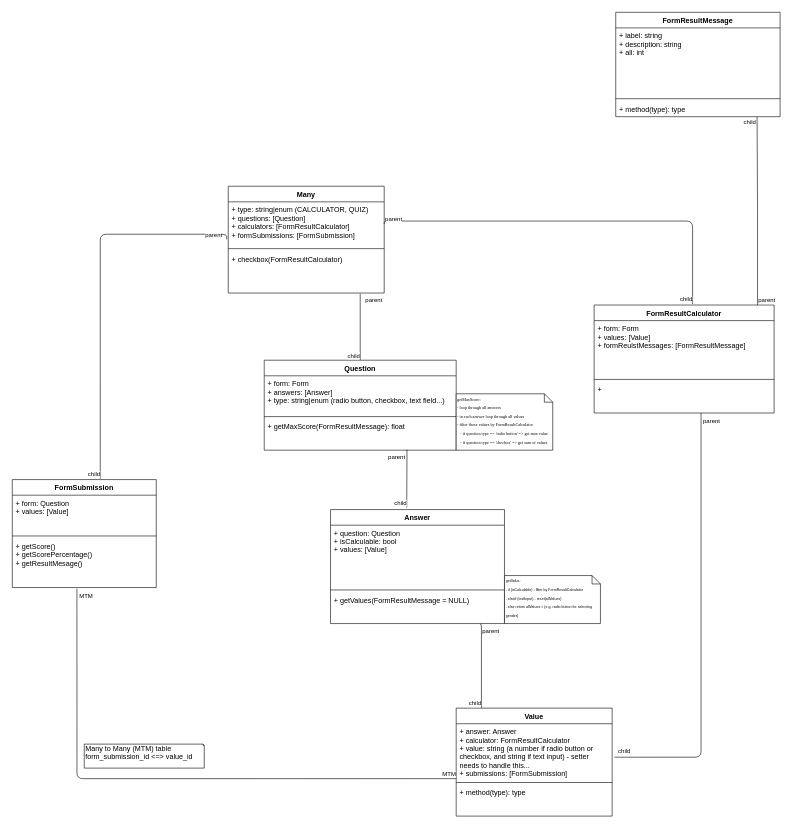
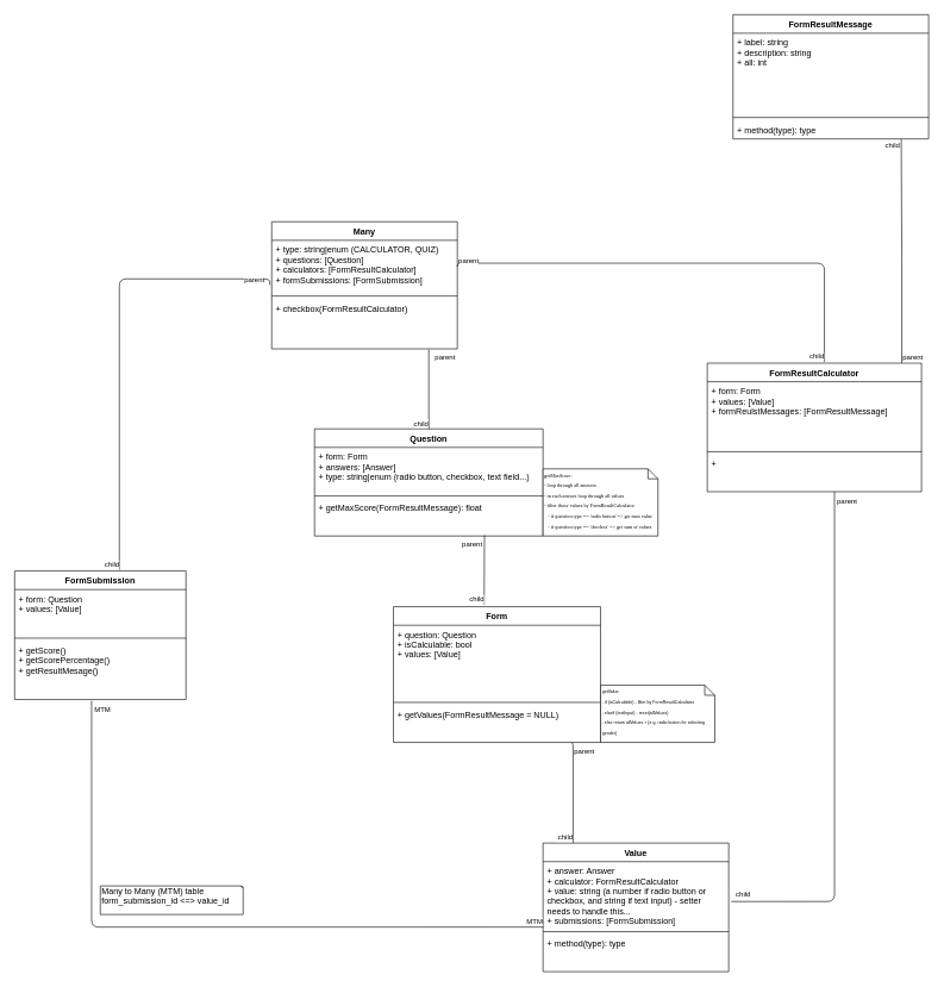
  <mxCell id="0" />
  <mxCell id="1" parent="0" />
  <mxCell id="2" value="Many" style="swimlane;fontStyle=1;align=center;verticalAlign=top;childLayout=stackLayout;horizontal=1;startSize=26;horizontalStack=0;resizeParent=1;resizeParentMax=0;resizeLast=0;collapsible=1;marginBottom=0;" parent="1" vertex="1"><mxGeometry x="380" y="310" width="260" height="178" as="geometry" /></mxCell>
  <mxCell id="3" value="+ type: string|enum (CALCULATOR, QUIZ)&#10;+ questions: [Question]&#10;+ calculators: [FormResultCalculator]&#10;+ formSubmissions: [FormSubmission]" style="text;strokeColor=none;fillColor=none;align=left;verticalAlign=top;spacingLeft=4;spacingRight=4;overflow=hidden;rotatable=0;points=[[0,0.5],[1,0.5]];portConstraint=eastwest;" parent="2" vertex="1"><mxGeometry y="26" width="260" height="74" as="geometry" /></mxCell>
  <mxCell id="4" value="" style="line;strokeWidth=1;fillColor=none;align=left;verticalAlign=middle;spacingTop=-1;spacingLeft=3;spacingRight=3;rotatable=0;labelPosition=right;points=[];portConstraint=eastwest;" parent="2" vertex="1"><mxGeometry y="100" width="260" height="8" as="geometry" /></mxCell>
  <mxCell id="5" value="+ checkbox(FormResultCalculator)&#10;" style="text;strokeColor=none;fillColor=none;align=left;verticalAlign=top;spacingLeft=4;spacingRight=4;overflow=hidden;rotatable=0;points=[[0,0.5],[1,0.5]];portConstraint=eastwest;" parent="2" vertex="1"><mxGeometry y="108" width="260" height="70" as="geometry" /></mxCell>
  <mxCell id="6" value="Question" style="swimlane;fontStyle=1;align=center;verticalAlign=top;childLayout=stackLayout;horizontal=1;startSize=26;horizontalStack=0;resizeParent=1;resizeParentMax=0;resizeLast=0;collapsible=1;marginBottom=0;" parent="1" vertex="1"><mxGeometry x="440" y="600" width="320" height="150" as="geometry" /></mxCell>
  <mxCell id="7" value="+ form: Form&#10;+ answers: [Answer]&#10;+ type: string|enum (radio button, checkbox, text field...)" style="text;strokeColor=none;fillColor=none;align=left;verticalAlign=top;spacingLeft=4;spacingRight=4;overflow=hidden;rotatable=0;points=[[0,0.5],[1,0.5]];portConstraint=eastwest;" parent="6" vertex="1"><mxGeometry y="26" width="320" height="64" as="geometry" /></mxCell>
  <mxCell id="8" value="" style="line;strokeWidth=1;fillColor=none;align=left;verticalAlign=middle;spacingTop=-1;spacingLeft=3;spacingRight=3;rotatable=0;labelPosition=right;points=[];portConstraint=eastwest;" parent="6" vertex="1"><mxGeometry y="90" width="320" height="8" as="geometry" /></mxCell>
  <mxCell id="9" value="+ getMaxScore(FormResultMessage): float" style="text;strokeColor=none;fillColor=none;align=left;verticalAlign=top;spacingLeft=4;spacingRight=4;overflow=hidden;rotatable=0;points=[[0,0.5],[1,0.5]];portConstraint=eastwest;" parent="6" vertex="1"><mxGeometry y="98" width="320" height="52" as="geometry" /></mxCell>
- <mxCell id="10" value="Answer" style="swimlane;fontStyle=1;align=center;verticalAlign=top;childLayout=stackLayout;horizontal=1;startSize=26;horizontalStack=0;resizeParent=1;resizeParentMax=0;resizeLast=0;collapsible=1;marginBottom=0;" parent="1" vertex="1"><mxGeometry x="550.5" y="849" width="290" height="190" as="geometry" /></mxCell>
+ <mxCell id="10" value="Form" style="swimlane;fontStyle=1;align=center;verticalAlign=top;childLayout=stackLayout;horizontal=1;startSize=26;horizontalStack=0;resizeParent=1;resizeParentMax=0;resizeLast=0;collapsible=1;marginBottom=0;" parent="1" vertex="1"><mxGeometry x="550.5" y="849" width="290" height="190" as="geometry" /></mxCell>
  <mxCell id="11" value="+ question: Question&#10;+ isCalculable: bool&#10;+ values: [Value]" style="text;strokeColor=none;fillColor=none;align=left;verticalAlign=top;spacingLeft=4;spacingRight=4;overflow=hidden;rotatable=0;points=[[0,0.5],[1,0.5]];portConstraint=eastwest;" parent="10" vertex="1"><mxGeometry y="26" width="290" height="104" as="geometry" /></mxCell>
  <mxCell id="12" value="" style="line;strokeWidth=1;fillColor=none;align=left;verticalAlign=middle;spacingTop=-1;spacingLeft=3;spacingRight=3;rotatable=0;labelPosition=right;points=[];portConstraint=eastwest;" parent="10" vertex="1"><mxGeometry y="130" width="290" height="8" as="geometry" /></mxCell>
  <mxCell id="13" value="+ getValues(FormResultMessage = NULL)" style="text;strokeColor=none;fillColor=none;align=left;verticalAlign=top;spacingLeft=4;spacingRight=4;overflow=hidden;rotatable=0;points=[[0,0.5],[1,0.5]];portConstraint=eastwest;" parent="10" vertex="1"><mxGeometry y="138" width="290" height="52" as="geometry" /></mxCell>
  <mxCell id="14" value="Value" style="swimlane;fontStyle=1;align=center;verticalAlign=top;childLayout=stackLayout;horizontal=1;startSize=26;horizontalStack=0;resizeParent=1;resizeParentMax=0;resizeLast=0;collapsible=1;marginBottom=0;" parent="1" vertex="1"><mxGeometry x="760" y="1180" width="260" height="180" as="geometry" /></mxCell>
  <mxCell id="15" value="+ answer: Answer&#10;+ calculator: FormResultCalculator&#10;+ value: string (a number if radio button or &#10;checkbox, and string if text input) - setter &#10;needs to handle this...&#10;+ submissions: [FormSubmission]" style="text;strokeColor=none;fillColor=none;align=left;verticalAlign=top;spacingLeft=4;spacingRight=4;overflow=hidden;rotatable=0;points=[[0,0.5],[1,0.5]];portConstraint=eastwest;" parent="14" vertex="1"><mxGeometry y="26" width="260" height="94" as="geometry" /></mxCell>
  <mxCell id="16" value="" style="line;strokeWidth=1;fillColor=none;align=left;verticalAlign=middle;spacingTop=-1;spacingLeft=3;spacingRight=3;rotatable=0;labelPosition=right;points=[];portConstraint=eastwest;" parent="14" vertex="1"><mxGeometry y="120" width="260" height="8" as="geometry" /></mxCell>
  <mxCell id="17" value="+ method(type): type" style="text;strokeColor=none;fillColor=none;align=left;verticalAlign=top;spacingLeft=4;spacingRight=4;overflow=hidden;rotatable=0;points=[[0,0.5],[1,0.5]];portConstraint=eastwest;" parent="14" vertex="1"><mxGeometry y="128" width="260" height="52" as="geometry" /></mxCell>
  <mxCell id="18" value="FormResultCalculator" style="swimlane;fontStyle=1;align=center;verticalAlign=top;childLayout=stackLayout;horizontal=1;startSize=26;horizontalStack=0;resizeParent=1;resizeParentMax=0;resizeLast=0;collapsible=1;marginBottom=0;" parent="1" vertex="1"><mxGeometry x="990" y="508" width="300" height="180" as="geometry" /></mxCell>
  <mxCell id="19" value="+ form: Form&#10;+ values: [Value]&#10;+ formReulstMessages: [FormResultMessage]" style="text;strokeColor=none;fillColor=none;align=left;verticalAlign=top;spacingLeft=4;spacingRight=4;overflow=hidden;rotatable=0;points=[[0,0.5],[1,0.5]];portConstraint=eastwest;" parent="18" vertex="1"><mxGeometry y="26" width="300" height="94" as="geometry" /></mxCell>
  <mxCell id="20" value="" style="line;strokeWidth=1;fillColor=none;align=left;verticalAlign=middle;spacingTop=-1;spacingLeft=3;spacingRight=3;rotatable=0;labelPosition=right;points=[];portConstraint=eastwest;" parent="18" vertex="1"><mxGeometry y="120" width="300" height="8" as="geometry" /></mxCell>
  <mxCell id="21" value="+ " style="text;strokeColor=none;fillColor=none;align=left;verticalAlign=top;spacingLeft=4;spacingRight=4;overflow=hidden;rotatable=0;points=[[0,0.5],[1,0.5]];portConstraint=eastwest;" parent="18" vertex="1"><mxGeometry y="128" width="300" height="52" as="geometry" /></mxCell>
  <mxCell id="22" value="&lt;font style=&quot;font-size: 7px ; line-height: 40%&quot; face=&quot;Tahoma&quot;&gt;getMaxScore:&lt;br&gt;- loop through all answers&lt;br&gt;- in each answer loop through all values&lt;br&gt;- filter those values by FormResultCalculator&lt;br&gt;&amp;nbsp; &amp;nbsp;- if question type == 'radio button' =&amp;gt; get max value&lt;br&gt;&amp;nbsp; &amp;nbsp;- if question type == 'checbox' =&amp;gt; get sum of values&lt;/font&gt;" style="shape=note;whiteSpace=wrap;html=1;size=14;verticalAlign=top;align=left;spacingTop=-6;" parent="1" vertex="1"><mxGeometry x="760" y="656" width="161" height="94" as="geometry" /></mxCell>
  <mxCell id="23" value="" style="endArrow=none;html=1;edgeStyle=orthogonalEdgeStyle;exitX=1;exitY=0.5;exitDx=0;exitDy=0;entryX=0.547;entryY=-0.01;entryDx=0;entryDy=0;entryPerimeter=0;" parent="1" source="3" target="18" edge="1"><mxGeometry relative="1" as="geometry"><mxPoint x="690" y="388" as="sourcePoint" /><mxPoint x="1110" y="438" as="targetPoint" /><Array as="points"><mxPoint x="1155" y="368" /></Array></mxGeometry></mxCell>
  <mxCell id="24" value="parent" style="resizable=0;html=1;align=left;verticalAlign=bottom;labelBackgroundColor=#ffffff;fontSize=10;" parent="23" connectable="0" vertex="1"><mxGeometry x="-1" relative="1" as="geometry" /></mxCell>
  <mxCell id="25" value="child" style="resizable=0;html=1;align=right;verticalAlign=bottom;labelBackgroundColor=#ffffff;fontSize=10;" parent="23" connectable="0" vertex="1"><mxGeometry x="1" relative="1" as="geometry" /></mxCell>
  <mxCell id="26" value="" style="endArrow=none;html=1;edgeStyle=orthogonalEdgeStyle;entryX=0.5;entryY=0;entryDx=0;entryDy=0;" parent="1" target="6" edge="1"><mxGeometry relative="1" as="geometry"><mxPoint x="600" y="489" as="sourcePoint" /><mxPoint x="680" y="560" as="targetPoint" /><Array as="points"><mxPoint x="600" y="489" /></Array></mxGeometry></mxCell>
  <mxCell id="27" value="parent" style="resizable=0;html=1;align=left;verticalAlign=bottom;labelBackgroundColor=#ffffff;fontSize=10;" parent="26" connectable="0" vertex="1"><mxGeometry x="-1" relative="1" as="geometry"><mxPoint x="7" y="18.5" as="offset" /></mxGeometry></mxCell>
  <mxCell id="28" value="child" style="resizable=0;html=1;align=right;verticalAlign=bottom;labelBackgroundColor=#ffffff;fontSize=10;" parent="26" connectable="0" vertex="1"><mxGeometry x="1" relative="1" as="geometry" /></mxCell>
  <mxCell id="29" value="" style="endArrow=none;html=1;edgeStyle=orthogonalEdgeStyle;entryX=0.438;entryY=-0.016;entryDx=0;entryDy=0;entryPerimeter=0;" parent="1" target="10" edge="1"><mxGeometry relative="1" as="geometry"><mxPoint x="678" y="749" as="sourcePoint" /><mxPoint x="680" y="810" as="targetPoint" /><Array as="points"><mxPoint x="678" y="749" /></Array></mxGeometry></mxCell>
  <mxCell id="30" value="parent" style="resizable=0;html=1;align=left;verticalAlign=bottom;labelBackgroundColor=#ffffff;fontSize=10;" parent="29" connectable="0" vertex="1"><mxGeometry x="-1" relative="1" as="geometry"><mxPoint x="-33" y="20.5" as="offset" /></mxGeometry></mxCell>
  <mxCell id="31" value="child" style="resizable=0;html=1;align=right;verticalAlign=bottom;labelBackgroundColor=#ffffff;fontSize=10;" parent="29" connectable="0" vertex="1"><mxGeometry x="1" relative="1" as="geometry" /></mxCell>
  <mxCell id="32" value="" style="endArrow=none;html=1;edgeStyle=orthogonalEdgeStyle;entryX=0.162;entryY=-0.001;entryDx=0;entryDy=0;entryPerimeter=0;" parent="1" target="14" edge="1"><mxGeometry relative="1" as="geometry"><mxPoint x="800" y="1040" as="sourcePoint" /><mxPoint x="800" y="1100" as="targetPoint" /><Array as="points"><mxPoint x="802" y="1040" /></Array></mxGeometry></mxCell>
  <mxCell id="33" value="parent" style="resizable=0;html=1;align=left;verticalAlign=bottom;labelBackgroundColor=#ffffff;fontSize=10;" parent="32" connectable="0" vertex="1"><mxGeometry x="-1" relative="1" as="geometry"><mxPoint x="2" y="20" as="offset" /></mxGeometry></mxCell>
  <mxCell id="34" value="child" style="resizable=0;html=1;align=right;verticalAlign=bottom;labelBackgroundColor=#ffffff;fontSize=10;" parent="32" connectable="0" vertex="1"><mxGeometry x="1" relative="1" as="geometry" /></mxCell>
  <mxCell id="35" value="" style="endArrow=none;html=1;edgeStyle=orthogonalEdgeStyle;exitX=0.594;exitY=1.002;exitDx=0;exitDy=0;exitPerimeter=0;entryX=1.014;entryY=0.594;entryDx=0;entryDy=0;entryPerimeter=0;" parent="1" source="21" target="15" edge="1"><mxGeometry relative="1" as="geometry"><mxPoint x="1040" y="820" as="sourcePoint" /><mxPoint x="1060" y="1200" as="targetPoint" /><Array as="points"><mxPoint x="1168" y="1262" /></Array></mxGeometry></mxCell>
  <mxCell id="36" value="parent" style="resizable=0;html=1;align=left;verticalAlign=bottom;labelBackgroundColor=#ffffff;fontSize=10;" parent="35" connectable="0" vertex="1"><mxGeometry x="-1" relative="1" as="geometry"><mxPoint x="2" y="21.5" as="offset" /></mxGeometry></mxCell>
  <mxCell id="37" value="child" style="resizable=0;html=1;align=right;verticalAlign=bottom;labelBackgroundColor=#ffffff;fontSize=10;" parent="35" connectable="0" vertex="1"><mxGeometry x="1" relative="1" as="geometry"><mxPoint x="27" y="-2" as="offset" /></mxGeometry></mxCell>
  <mxCell id="38" value="FormSubmission" style="swimlane;fontStyle=1;align=center;verticalAlign=top;childLayout=stackLayout;horizontal=1;startSize=26;horizontalStack=0;resizeParent=1;resizeParentMax=0;resizeLast=0;collapsible=1;marginBottom=0;" parent="1" vertex="1"><mxGeometry x="20" y="799" width="240" height="180" as="geometry" /></mxCell>
  <mxCell id="39" value="+ form: Question&#10;+ values: [Value]" style="text;strokeColor=none;fillColor=none;align=left;verticalAlign=top;spacingLeft=4;spacingRight=4;overflow=hidden;rotatable=0;points=[[0,0.5],[1,0.5]];portConstraint=eastwest;" parent="38" vertex="1"><mxGeometry y="26" width="240" height="64" as="geometry" /></mxCell>
  <mxCell id="40" value="" style="line;strokeWidth=1;fillColor=none;align=left;verticalAlign=middle;spacingTop=-1;spacingLeft=3;spacingRight=3;rotatable=0;labelPosition=right;points=[];portConstraint=eastwest;" parent="38" vertex="1"><mxGeometry y="90" width="240" height="8" as="geometry" /></mxCell>
  <mxCell id="41" value="+ getScore()&#10;+ getScorePercentage()&#10;+ getResultMesage()" style="text;strokeColor=none;fillColor=none;align=left;verticalAlign=top;spacingLeft=4;spacingRight=4;overflow=hidden;rotatable=0;points=[[0,0.5],[1,0.5]];portConstraint=eastwest;" parent="38" vertex="1"><mxGeometry y="98" width="240" height="82" as="geometry" /></mxCell>
  <mxCell id="42" value="&lt;font style=&quot;font-size: 6px&quot;&gt;getValus:&lt;br&gt;- if (isCalculable) - filter by FormResultCalculator&lt;br&gt;- elseif (textInput) - reset(allValues)&lt;br&gt;- else return allValues &amp;gt; {e.g. radio button for selecting gender}&lt;/font&gt;" style="shape=note;whiteSpace=wrap;html=1;size=14;verticalAlign=top;align=left;spacingTop=-6;" parent="1" vertex="1"><mxGeometry x="840.5" y="959" width="160" height="80" as="geometry" /></mxCell>
  <mxCell id="43" value="FormResultMessage" style="swimlane;fontStyle=1;align=center;verticalAlign=top;childLayout=stackLayout;horizontal=1;startSize=26;horizontalStack=0;resizeParent=1;resizeParentMax=0;resizeLast=0;collapsible=1;marginBottom=0;" parent="1" vertex="1"><mxGeometry x="1026" y="20" width="274" height="174" as="geometry" /></mxCell>
  <mxCell id="44" value="+ label: string&#10;+ description: string&#10;+ all: int" style="text;strokeColor=none;fillColor=none;align=left;verticalAlign=top;spacingLeft=4;spacingRight=4;overflow=hidden;rotatable=0;points=[[0,0.5],[1,0.5]];portConstraint=eastwest;" parent="43" vertex="1"><mxGeometry y="26" width="274" height="114" as="geometry" /></mxCell>
  <mxCell id="45" value="" style="line;strokeWidth=1;fillColor=none;align=left;verticalAlign=middle;spacingTop=-1;spacingLeft=3;spacingRight=3;rotatable=0;labelPosition=right;points=[];portConstraint=eastwest;" parent="43" vertex="1"><mxGeometry y="140" width="274" height="8" as="geometry" /></mxCell>
  <mxCell id="46" value="+ method(type): type" style="text;strokeColor=none;fillColor=none;align=left;verticalAlign=top;spacingLeft=4;spacingRight=4;overflow=hidden;rotatable=0;points=[[0,0.5],[1,0.5]];portConstraint=eastwest;" parent="43" vertex="1"><mxGeometry y="148" width="274" height="26" as="geometry" /></mxCell>
  <mxCell id="47" value="" style="endArrow=none;html=1;edgeStyle=orthogonalEdgeStyle;exitX=0.908;exitY=-0.001;exitDx=0;exitDy=0;exitPerimeter=0;entryX=0.86;entryY=1.023;entryDx=0;entryDy=0;entryPerimeter=0;" parent="1" source="18" target="46" edge="1"><mxGeometry relative="1" as="geometry"><mxPoint x="1210" y="270" as="sourcePoint" /><mxPoint x="1346" y="290" as="targetPoint" /></mxGeometry></mxCell>
  <mxCell id="48" value="parent" style="resizable=0;html=1;align=left;verticalAlign=bottom;labelBackgroundColor=#ffffff;fontSize=10;" parent="47" connectable="0" vertex="1"><mxGeometry x="-1" relative="1" as="geometry" /></mxCell>
  <mxCell id="49" value="child" style="resizable=0;html=1;align=right;verticalAlign=bottom;labelBackgroundColor=#ffffff;fontSize=10;" parent="47" connectable="0" vertex="1"><mxGeometry x="1" relative="1" as="geometry"><mxPoint x="-2" y="15.5" as="offset" /></mxGeometry></mxCell>
  <mxCell id="50" value="" style="endArrow=none;html=1;edgeStyle=orthogonalEdgeStyle;exitX=-0.01;exitY=0.846;exitDx=0;exitDy=0;exitPerimeter=0;entryX=0.611;entryY=-0.008;entryDx=0;entryDy=0;entryPerimeter=0;" parent="1" source="3" target="38" edge="1"><mxGeometry relative="1" as="geometry"><mxPoint x="0" y="580.5" as="sourcePoint" /><mxPoint x="-20" y="760" as="targetPoint" /><Array as="points"><mxPoint x="167" y="390" /></Array></mxGeometry></mxCell>
  <mxCell id="51" value="parent" style="resizable=0;html=1;align=left;verticalAlign=bottom;labelBackgroundColor=#ffffff;fontSize=10;" parent="50" connectable="0" vertex="1"><mxGeometry x="-1" relative="1" as="geometry"><mxPoint x="-37.5" y="0.5" as="offset" /></mxGeometry></mxCell>
  <mxCell id="52" value="child" style="resizable=0;html=1;align=right;verticalAlign=bottom;labelBackgroundColor=#ffffff;fontSize=10;" parent="50" connectable="0" vertex="1"><mxGeometry x="1" relative="1" as="geometry" /></mxCell>
  <mxCell id="53" value="" style="endArrow=none;html=1;edgeStyle=orthogonalEdgeStyle;entryX=0.001;entryY=0.974;entryDx=0;entryDy=0;entryPerimeter=0;exitX=0.449;exitY=1.022;exitDx=0;exitDy=0;exitPerimeter=0;" parent="1" source="41" target="15" edge="1"><mxGeometry relative="1" as="geometry"><mxPoint x="40" y="1090" as="sourcePoint" /><mxPoint x="200" y="1090" as="targetPoint" /><Array as="points"><mxPoint x="128" y="1298" /></Array></mxGeometry></mxCell>
  <mxCell id="54" value="MTM" style="resizable=0;html=1;align=left;verticalAlign=bottom;labelBackgroundColor=#ffffff;fontSize=10;direction=south;" parent="53" connectable="0" vertex="1"><mxGeometry x="-1" relative="1" as="geometry"><mxPoint x="2" y="20" as="offset" /></mxGeometry></mxCell>
  <mxCell id="55" value="MTM" style="resizable=0;html=1;align=right;verticalAlign=bottom;labelBackgroundColor=#ffffff;fontSize=10;" parent="53" connectable="0" vertex="1"><mxGeometry x="1" relative="1" as="geometry" /></mxCell>
  <mxCell id="56" value="Many to Many (MTM) table&lt;br&gt;form_submission_id &amp;lt;=&amp;gt; value_id" style="shape=note;whiteSpace=wrap;html=1;size=2;verticalAlign=top;align=left;spacingTop=-6;" parent="1" vertex="1"><mxGeometry x="140" y="1240" width="200" height="40" as="geometry" /></mxCell>
